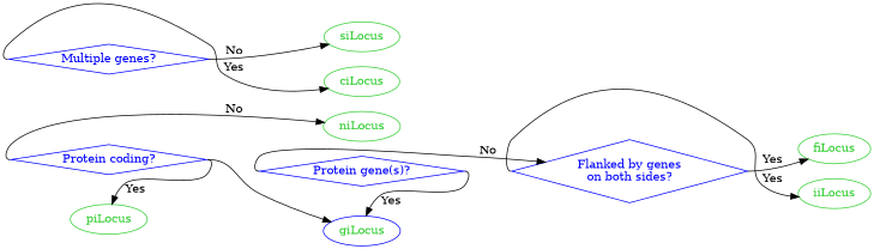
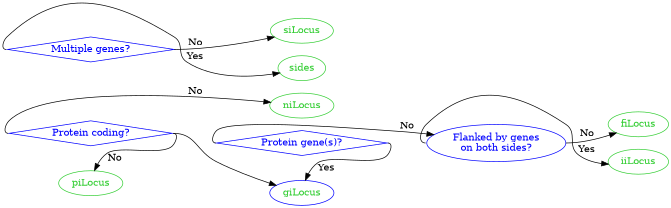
  digraph {
    rankdir=LR
    node [color=Limegreen fontcolor=Limegreen shape=oval]
    edge [tailport=e]
    n1 [color=Blue label=giLocus]
    n2 [color=Blue fontcolor=Blue label="Protein gene(s)?" shape=diamond]
    n3 [label=piLocus]
    n4 [color=Blue fontcolor=Blue label="Protein coding?" shape=diamond]
-   n5 [color=Blue fontcolor=Blue label="Flanked by genes\non both sides?" shape=diamond]
+   n5 [color=Blue fontcolor=Blue label="Flanked by genes\non both sides?" shape=ellipse]
    n6 [label=niLocus]
    n7 [color=Blue fontcolor=Blue label="Multiple genes?" shape=diamond]
    n8 [label=siLocus]
-   n9 [label=ciLocus]
+   n9 [label=sides]
    n10 [label=fiLocus]
    n11 [label=iiLocus]
    subgraph sub_1 {
      rank=same
      n1
      n2
    }
    subgraph sub_2 {
      rank=same
      n3
      n4
    }
    n2 -> n1 [label=Yes]
    n2 -> n5 [label=No tailport=w]
    n4 -> n1
-   n4 -> n3 [label=Yes]
+   n4 -> n3 [label=No]
    n4 -> n6 [label=No tailport=w]
-   n5 -> n10 [label=Yes]
+   n5 -> n10 [label=No]
    n5 -> n11 [label=Yes tailport=w]
    n7 -> n8 [label=No]
    n7 -> n9 [label=Yes tailport=w]
  }
